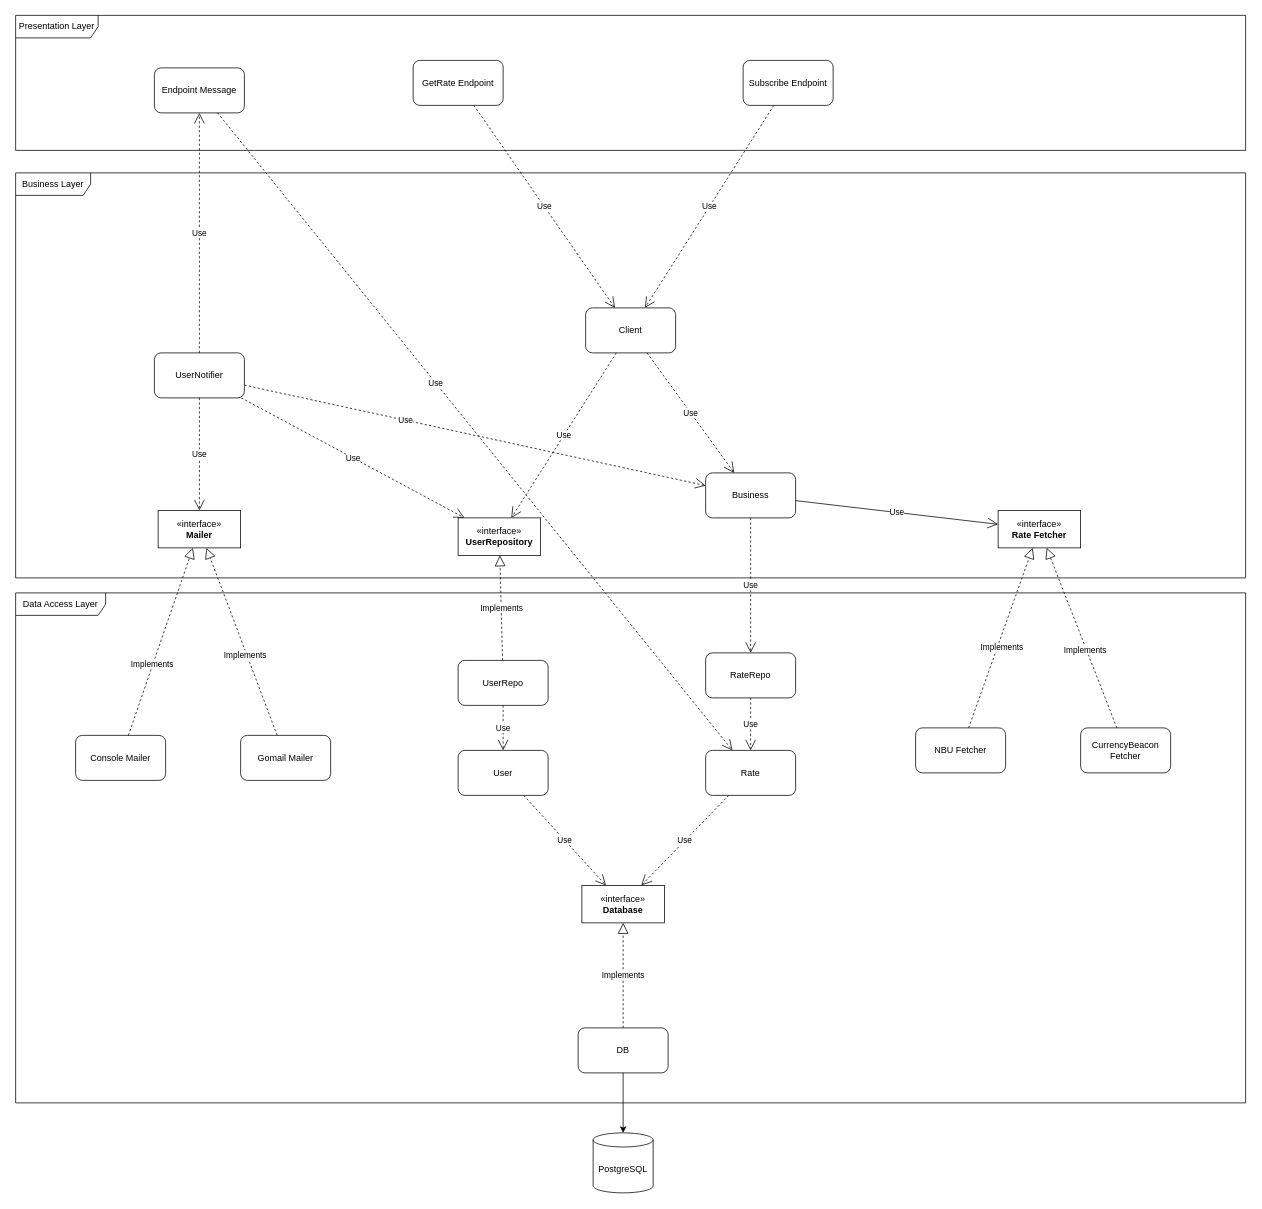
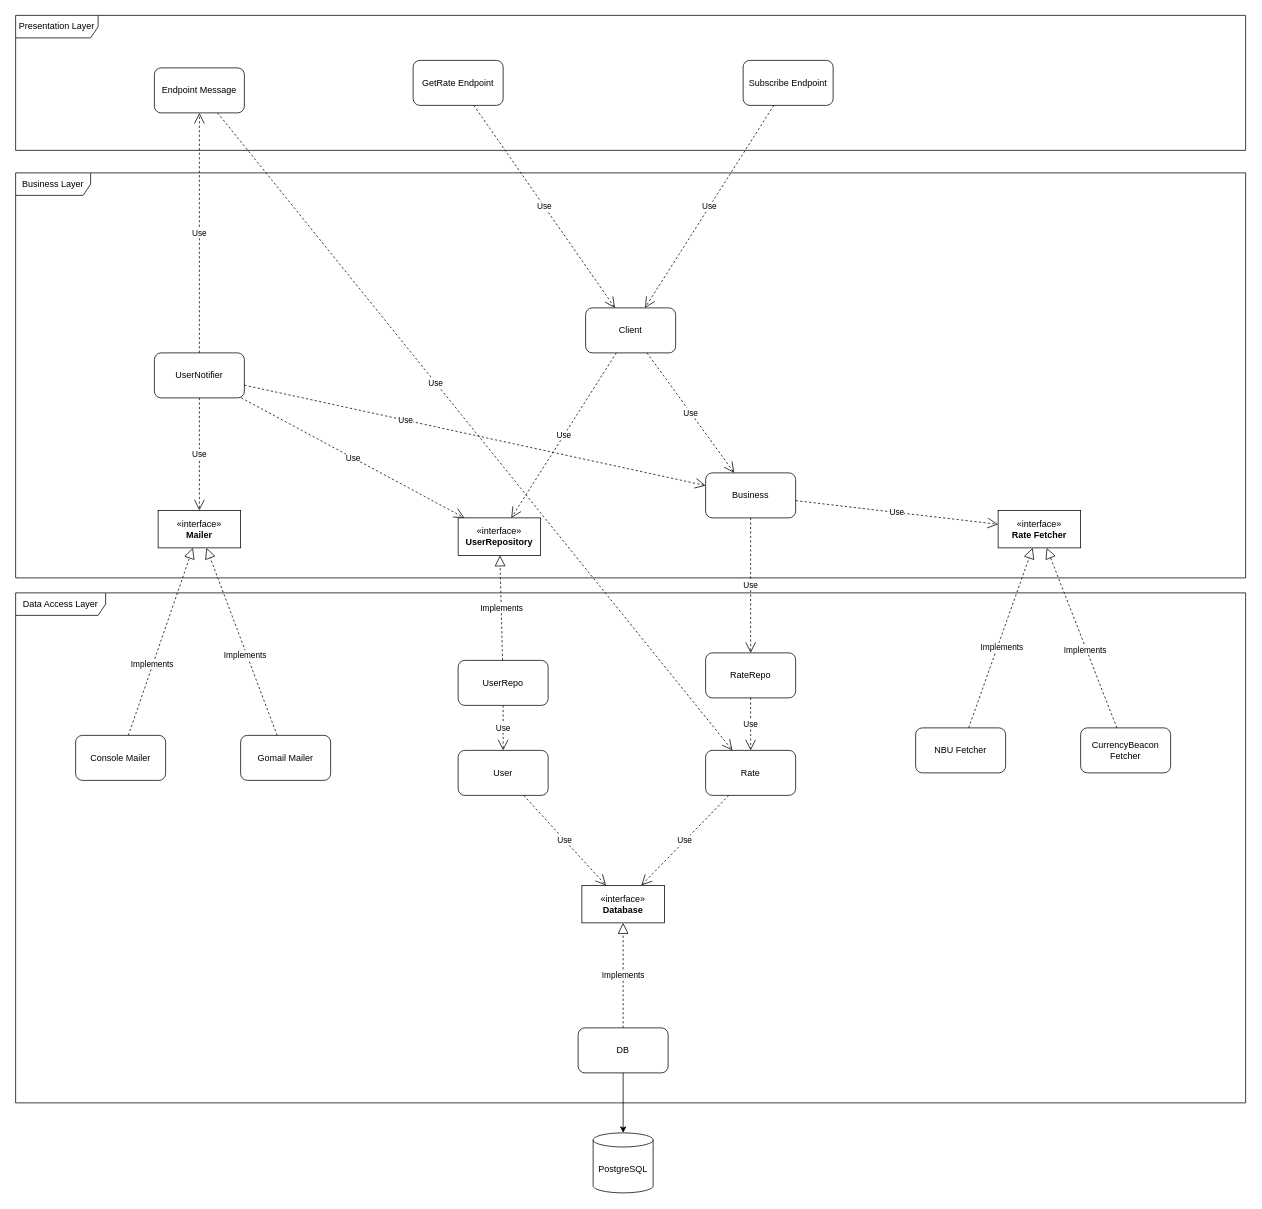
  <mxCell id="0" />
  <mxCell id="1" parent="0" />
  <mxCell id="2" value="Rate" style="rounded=1;whiteSpace=wrap;html=1;" vertex="1" parent="1"><mxGeometry x="940" y="1000" width="120" height="60" as="geometry" /></mxCell>
  <mxCell id="3" value="User" style="rounded=1;whiteSpace=wrap;html=1;" vertex="1" parent="1"><mxGeometry x="610" y="1000" width="120" height="60" as="geometry" /></mxCell>
  <mxCell id="4" value="Data Access Layer" style="shape=umlFrame;whiteSpace=wrap;html=1;pointerEvents=0;width=120;height=30;" vertex="1" parent="1"><mxGeometry x="20" y="790" width="1640" height="680" as="geometry" /></mxCell>
  <mxCell id="5" value="Business Layer" style="shape=umlFrame;whiteSpace=wrap;html=1;pointerEvents=0;width=100;height=30;" vertex="1" parent="1"><mxGeometry x="20" y="230" width="1640" height="540" as="geometry" /></mxCell>
  <mxCell id="6" value="PostgreSQL" style="shape=cylinder3;whiteSpace=wrap;html=1;boundedLbl=1;backgroundOutline=1;size=9.4;" vertex="1" parent="1"><mxGeometry x="790" y="1510" width="80" height="80" as="geometry" /></mxCell>
  <mxCell id="7" value="UserRepo" style="rounded=1;whiteSpace=wrap;html=1;" vertex="1" parent="1"><mxGeometry x="610" y="880" width="120" height="60" as="geometry" /></mxCell>
  <mxCell id="8" value="RateRepo" style="rounded=1;whiteSpace=wrap;html=1;" vertex="1" parent="1"><mxGeometry x="940" y="870" width="120" height="60" as="geometry" /></mxCell>
  <mxCell id="9" value="NBU Fetcher" style="rounded=1;whiteSpace=wrap;html=1;" vertex="1" parent="1"><mxGeometry x="1220" y="970" width="120" height="60" as="geometry" /></mxCell>
  <mxCell id="10" value="CurrencyBeacon Fetcher" style="rounded=1;whiteSpace=wrap;html=1;" vertex="1" parent="1"><mxGeometry x="1440" y="970" width="120" height="60" as="geometry" /></mxCell>
  <mxCell id="11" value="Business" style="rounded=1;whiteSpace=wrap;html=1;" vertex="1" parent="1"><mxGeometry x="940" y="630" width="120" height="60" as="geometry" /></mxCell>
  <mxCell id="12" value="Presentation Layer" style="shape=umlFrame;whiteSpace=wrap;html=1;pointerEvents=0;width=110;height=30;" vertex="1" parent="1"><mxGeometry x="20" y="20" width="1640" height="180" as="geometry" /></mxCell>
  <mxCell id="13" value="GetRate Endpoint" style="rounded=1;whiteSpace=wrap;html=1;" vertex="1" parent="1"><mxGeometry x="550" y="80" width="120" height="60" as="geometry" /></mxCell>
  <mxCell id="14" value="Subscribe Endpoint" style="rounded=1;whiteSpace=wrap;html=1;" vertex="1" parent="1"><mxGeometry x="990" y="80" width="120" height="60" as="geometry" /></mxCell>
  <mxCell id="15" value="User&lt;span style=&quot;background-color: initial;&quot;&gt;Notifier&lt;/span&gt;" style="rounded=1;whiteSpace=wrap;html=1;" vertex="1" parent="1"><mxGeometry x="205" y="470" width="120" height="60" as="geometry" /></mxCell>
  <mxCell id="16" value="" style="endArrow=block;dashed=1;endFill=0;endSize=12;html=1;rounded=0;" edge="1" parent="1" source="9" target="20"><mxGeometry width="160" relative="1" as="geometry"><mxPoint x="930" y="670" as="sourcePoint" /><mxPoint x="1364.615" y="900" as="targetPoint" /></mxGeometry></mxCell>
  <mxCell id="17" value="Implements" style="edgeLabel;html=1;align=center;verticalAlign=middle;resizable=0;points=[];" vertex="1" connectable="0" parent="16"><mxGeometry x="-0.087" y="-5" relative="1" as="geometry"><mxPoint as="offset" /></mxGeometry></mxCell>
  <mxCell id="18" value="" style="endArrow=block;dashed=1;endFill=0;endSize=12;html=1;rounded=0;" edge="1" parent="1" source="10" target="20"><mxGeometry width="160" relative="1" as="geometry"><mxPoint x="1315" y="980" as="sourcePoint" /><mxPoint x="1415.385" y="900" as="targetPoint" /></mxGeometry></mxCell>
  <mxCell id="19" value="Implements" style="edgeLabel;html=1;align=center;verticalAlign=middle;resizable=0;points=[];" vertex="1" connectable="0" parent="18"><mxGeometry x="-0.126" y="3" relative="1" as="geometry"><mxPoint x="1" as="offset" /></mxGeometry></mxCell>
  <mxCell id="20" value="«interface»&lt;br&gt;&lt;b&gt;Rate Fetcher&lt;/b&gt;" style="html=1;whiteSpace=wrap;" vertex="1" parent="1"><mxGeometry x="1330" y="680" width="110" height="50" as="geometry" /></mxCell>
  <mxCell id="21" value="«interface»&lt;br&gt;&lt;b&gt;Mailer&lt;/b&gt;" style="html=1;whiteSpace=wrap;" vertex="1" parent="1"><mxGeometry x="210" y="680" width="110" height="50" as="geometry" /></mxCell>
  <mxCell id="22" value="Console Mailer" style="rounded=1;whiteSpace=wrap;html=1;" vertex="1" parent="1"><mxGeometry x="100" y="980" width="120" height="60" as="geometry" /></mxCell>
  <mxCell id="23" value="Gomail Mailer" style="rounded=1;whiteSpace=wrap;html=1;" vertex="1" parent="1"><mxGeometry x="320" y="980" width="120" height="60" as="geometry" /></mxCell>
  <mxCell id="24" value="" style="endArrow=block;dashed=1;endFill=0;endSize=12;html=1;rounded=0;" edge="1" parent="1" source="22" target="21"><mxGeometry width="160" relative="1" as="geometry"><mxPoint x="630" y="670" as="sourcePoint" /><mxPoint x="790" y="670" as="targetPoint" /></mxGeometry></mxCell>
  <mxCell id="25" value="Implements" style="edgeLabel;html=1;align=center;verticalAlign=middle;resizable=0;points=[];" vertex="1" connectable="0" parent="24"><mxGeometry x="-0.239" y="2" relative="1" as="geometry"><mxPoint y="1" as="offset" /></mxGeometry></mxCell>
  <mxCell id="26" value="" style="endArrow=block;dashed=1;endFill=0;endSize=12;html=1;rounded=0;" edge="1" parent="1" source="23" target="21"><mxGeometry width="160" relative="1" as="geometry"><mxPoint x="630" y="670" as="sourcePoint" /><mxPoint x="790" y="670" as="targetPoint" /></mxGeometry></mxCell>
  <mxCell id="27" value="Implements" style="edgeLabel;html=1;align=center;verticalAlign=middle;resizable=0;points=[];" vertex="1" connectable="0" parent="26"><mxGeometry x="-0.134" y="2" relative="1" as="geometry"><mxPoint as="offset" /></mxGeometry></mxCell>
  <mxCell id="28" value="DB" style="rounded=1;whiteSpace=wrap;html=1;" vertex="1" parent="1"><mxGeometry x="770" y="1370" width="120" height="60" as="geometry" /></mxCell>
  <mxCell id="29" value="" style="endArrow=classic;html=1;rounded=0;" edge="1" parent="1" source="28" target="6"><mxGeometry width="50" height="50" relative="1" as="geometry"><mxPoint x="830" y="1400" as="sourcePoint" /><mxPoint x="880" y="1350" as="targetPoint" /></mxGeometry></mxCell>
  <mxCell id="30" value="Endpoint Message" style="rounded=1;whiteSpace=wrap;html=1;" vertex="1" parent="1"><mxGeometry x="205" y="90" width="120" height="60" as="geometry" /></mxCell>
  <mxCell id="31" value="Client" style="rounded=1;whiteSpace=wrap;html=1;" vertex="1" parent="1"><mxGeometry x="780" y="410" width="120" height="60" as="geometry" /></mxCell>
- <mxCell id="32" value="Use" style="endArrow=open;endSize=12;dashed=0;html=1;rounded=0;" edge="1" parent="1" source="11" target="20"><mxGeometry width="160" relative="1" as="geometry"><mxPoint x="790" y="510" as="sourcePoint" /><mxPoint x="950" y="510" as="targetPoint" /></mxGeometry></mxCell>
+ <mxCell id="32" value="Use" style="endArrow=open;endSize=12;dashed=1;html=1;rounded=0;" edge="1" parent="1" source="11" target="20"><mxGeometry width="160" relative="1" as="geometry"><mxPoint x="790" y="510" as="sourcePoint" /><mxPoint x="950" y="510" as="targetPoint" /></mxGeometry></mxCell>
  <mxCell id="33" value="Use" style="endArrow=open;endSize=12;dashed=1;html=1;rounded=0;" edge="1" parent="1" source="15" target="21"><mxGeometry width="160" relative="1" as="geometry"><mxPoint x="790" y="510" as="sourcePoint" /><mxPoint x="950" y="510" as="targetPoint" /></mxGeometry></mxCell>
  <mxCell id="34" value="Use" style="endArrow=open;endSize=12;dashed=1;html=1;rounded=0;" edge="1" parent="1" source="15" target="36"><mxGeometry width="160" relative="1" as="geometry"><mxPoint x="450" y="640" as="sourcePoint" /><mxPoint x="610" y="640" as="targetPoint" /></mxGeometry></mxCell>
  <mxCell id="35" value="Use" style="endArrow=open;endSize=12;dashed=1;html=1;rounded=0;" edge="1" parent="1" source="30" target="2"><mxGeometry x="-0.153" width="160" relative="1" as="geometry"><mxPoint x="790" y="510" as="sourcePoint" /><mxPoint x="950" y="510" as="targetPoint" /><mxPoint as="offset" /></mxGeometry></mxCell>
  <mxCell id="36" value="«interface»&lt;br&gt;&lt;b&gt;UserRepository&lt;/b&gt;" style="html=1;whiteSpace=wrap;" vertex="1" parent="1"><mxGeometry x="610" y="690" width="110" height="50" as="geometry" /></mxCell>
  <mxCell id="37" value="" style="endArrow=block;dashed=1;endFill=0;endSize=12;html=1;rounded=0;" edge="1" parent="1" source="7" target="36"><mxGeometry width="160" relative="1" as="geometry"><mxPoint x="770" y="810" as="sourcePoint" /><mxPoint x="930" y="810" as="targetPoint" /></mxGeometry></mxCell>
  <mxCell id="38" value="Implements" style="edgeLabel;html=1;align=center;verticalAlign=middle;resizable=0;points=[];" vertex="1" connectable="0" parent="37"><mxGeometry x="0.009" relative="1" as="geometry"><mxPoint as="offset" /></mxGeometry></mxCell>
  <mxCell id="39" value="Use" style="endArrow=open;endSize=12;dashed=1;html=1;rounded=0;" edge="1" parent="1" source="11" target="8"><mxGeometry width="160" relative="1" as="geometry"><mxPoint x="770" y="810" as="sourcePoint" /><mxPoint x="930" y="810" as="targetPoint" /></mxGeometry></mxCell>
  <mxCell id="40" value="Use" style="endArrow=open;endSize=12;dashed=1;html=1;rounded=0;" edge="1" parent="1" source="31" target="36"><mxGeometry width="160" relative="1" as="geometry"><mxPoint x="770" y="710" as="sourcePoint" /><mxPoint x="930" y="710" as="targetPoint" /></mxGeometry></mxCell>
  <mxCell id="41" value="Use" style="endArrow=open;endSize=12;dashed=1;html=1;rounded=0;" edge="1" parent="1" source="14" target="31"><mxGeometry width="160" relative="1" as="geometry"><mxPoint x="770" y="410" as="sourcePoint" /><mxPoint x="930" y="410" as="targetPoint" /></mxGeometry></mxCell>
  <mxCell id="42" value="Use" style="endArrow=open;endSize=12;dashed=1;html=1;rounded=0;" edge="1" parent="1" source="13" target="31"><mxGeometry width="160" relative="1" as="geometry"><mxPoint x="770" y="410" as="sourcePoint" /><mxPoint x="930" y="410" as="targetPoint" /></mxGeometry></mxCell>
  <mxCell id="43" value="Use" style="endArrow=open;endSize=12;dashed=1;html=1;rounded=0;" edge="1" parent="1" source="15" target="30"><mxGeometry width="160" relative="1" as="geometry"><mxPoint x="770" y="410" as="sourcePoint" /><mxPoint x="930" y="410" as="targetPoint" /></mxGeometry></mxCell>
  <mxCell id="44" value="Use" style="endArrow=open;endSize=12;dashed=1;html=1;rounded=0;" edge="1" parent="1" source="31" target="11"><mxGeometry width="160" relative="1" as="geometry"><mxPoint x="770" y="610" as="sourcePoint" /><mxPoint x="930" y="610" as="targetPoint" /></mxGeometry></mxCell>
  <mxCell id="45" value="Use" style="endArrow=open;endSize=12;dashed=1;html=1;rounded=0;" edge="1" parent="1" source="15" target="11"><mxGeometry x="-0.301" width="160" relative="1" as="geometry"><mxPoint x="770" y="610" as="sourcePoint" /><mxPoint x="930" y="610" as="targetPoint" /><mxPoint as="offset" /></mxGeometry></mxCell>
  <mxCell id="46" value="Use" style="endArrow=open;endSize=12;dashed=1;html=1;rounded=0;" edge="1" parent="1" source="8" target="2"><mxGeometry width="160" relative="1" as="geometry"><mxPoint x="770" y="810" as="sourcePoint" /><mxPoint x="930" y="810" as="targetPoint" /></mxGeometry></mxCell>
  <mxCell id="47" value="Use" style="endArrow=open;endSize=12;dashed=1;html=1;rounded=0;" edge="1" parent="1" source="7" target="3"><mxGeometry width="160" relative="1" as="geometry"><mxPoint x="690" y="930" as="sourcePoint" /><mxPoint x="690" y="1000" as="targetPoint" /></mxGeometry></mxCell>
  <mxCell id="48" value="«interface»&lt;br&gt;&lt;b&gt;Database&lt;/b&gt;" style="html=1;whiteSpace=wrap;" vertex="1" parent="1"><mxGeometry x="775" y="1180" width="110" height="50" as="geometry" /></mxCell>
  <mxCell id="49" value="" style="endArrow=block;dashed=1;endFill=0;endSize=12;html=1;rounded=0;" edge="1" parent="1" source="28" target="48"><mxGeometry width="160" relative="1" as="geometry"><mxPoint x="770" y="1410" as="sourcePoint" /><mxPoint x="930" y="1410" as="targetPoint" /></mxGeometry></mxCell>
  <mxCell id="50" value="Implements" style="edgeLabel;html=1;align=center;verticalAlign=middle;resizable=0;points=[];" vertex="1" connectable="0" parent="49"><mxGeometry x="0.009" y="1" relative="1" as="geometry"><mxPoint as="offset" /></mxGeometry></mxCell>
  <mxCell id="51" value="Use" style="endArrow=open;endSize=12;dashed=1;html=1;rounded=0;" edge="1" parent="1" source="3" target="48"><mxGeometry width="160" relative="1" as="geometry"><mxPoint x="770" y="1410" as="sourcePoint" /><mxPoint x="930" y="1410" as="targetPoint" /></mxGeometry></mxCell>
  <mxCell id="52" value="Use" style="endArrow=open;endSize=12;dashed=1;html=1;rounded=0;" edge="1" parent="1" source="2" target="48"><mxGeometry width="160" relative="1" as="geometry"><mxPoint x="770" y="1410" as="sourcePoint" /><mxPoint x="930" y="1410" as="targetPoint" /></mxGeometry></mxCell>
